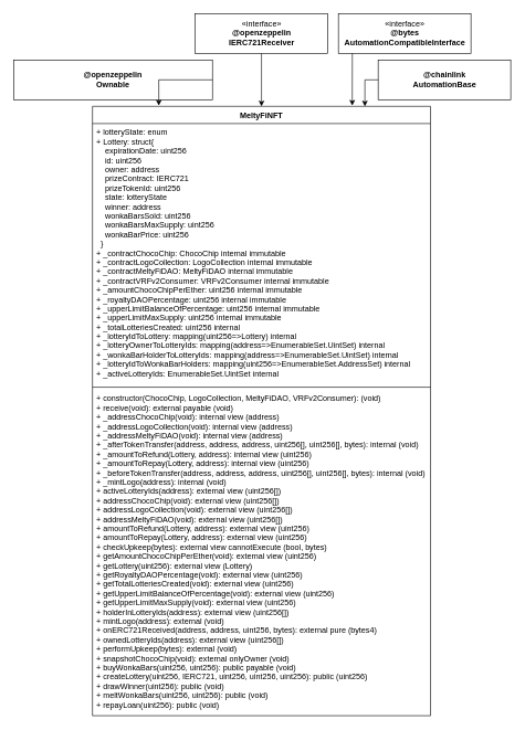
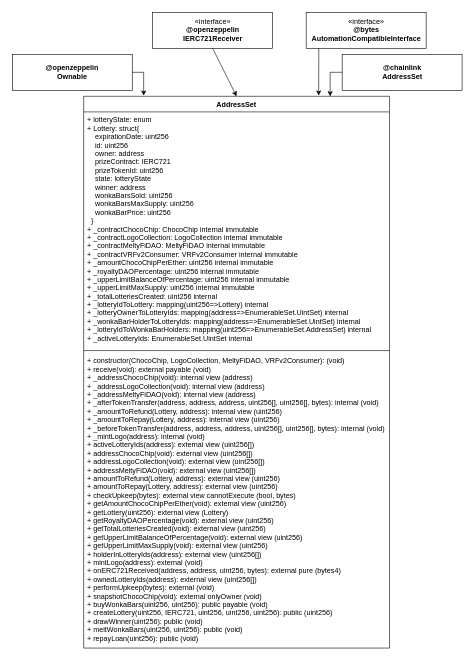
  <mxCell id="0" />
  <mxCell id="1" parent="0" />
- <mxCell id="2" value="MeltyFiNFT" style="swimlane;fontStyle=1;align=center;verticalAlign=top;childLayout=stackLayout;horizontal=1;startSize=26;horizontalStack=0;resizeParent=1;resizeParentMax=0;resizeLast=0;collapsible=1;marginBottom=0;" parent="1" vertex="1"><mxGeometry x="139" y="160" width="510" height="920" as="geometry"><mxRectangle x="159" y="139" width="110" height="30" as="alternateBounds" /></mxGeometry></mxCell>
+ <mxCell id="2" value="AddressSet" style="swimlane;fontStyle=1;align=center;verticalAlign=top;childLayout=stackLayout;horizontal=1;startSize=26;horizontalStack=0;resizeParent=1;resizeParentMax=0;resizeLast=0;collapsible=1;marginBottom=0;" parent="1" vertex="1"><mxGeometry x="139" y="160" width="510" height="920" as="geometry"><mxRectangle x="159" y="139" width="110" height="30" as="alternateBounds" /></mxGeometry></mxCell>
  <mxCell id="3" value="+ lotteryState: enum&#10;+ Lottery: struct{&#10;    expirationDate: uint256&#10;    id: uint256&#10;    owner: address&#10;    prizeContract: IERC721&#10;    prizeTokenId: uint256&#10;    state: lotteryState&#10;    winner: address&#10;    wonkaBarsSold: uint256&#10;    wonkaBarsMaxSupply: uint256&#10;    wonkaBarPrice: uint256&#10;  }&#10;+ _contractChocoChip: ChocoChip internal immutable&#10;+ _contractLogoCollection: LogoCollection internal immutable &#10;+ _contractMeltyFiDAO: MeltyFiDAO internal immutable &#10;+ _contractVRFv2Consumer: VRFv2Consumer internal immutable &#10;+ _amountChocoChipPerEther: uint256 internal immutable &#10;+ _royaltyDAOPercentage: uint256 internal immutable &#10;+ _upperLimitBalanceOfPercentage: uint256 internal immutable &#10;+ _upperLimitMaxSupply: uint256 internal immutable &#10;+ _totalLotteriesCreated: uint256 internal &#10;+ _lotteryIdToLottery: mapping(uint256=&gt;Lottery) internal&#10;+ _lotteryOwnerToLotteryIds: mapping(address=&gt;EnumerableSet.UintSet) internal &#10;+ _wonkaBarHolderToLotteryIds: mapping(address=&gt;EnumerableSet.UintSet) internal&#10;+ _lotteryIdToWonkaBarHolders: mapping(uint256=&gt;EnumerableSet.AddressSet) internal&#10;+ _activeLotteryIds: EnumerableSet.UintSet internal " style="text;strokeColor=none;fillColor=none;align=left;verticalAlign=top;spacingLeft=4;spacingRight=4;overflow=hidden;rotatable=0;points=[[0,0.5],[1,0.5]];portConstraint=eastwest;" parent="2" vertex="1"><mxGeometry y="26" width="510" height="394" as="geometry" /></mxCell>
  <mxCell id="4" value="" style="line;strokeWidth=1;fillColor=none;align=left;verticalAlign=middle;spacingTop=-1;spacingLeft=3;spacingRight=3;rotatable=0;labelPosition=right;points=[];portConstraint=eastwest;strokeColor=inherit;" parent="2" vertex="1"><mxGeometry y="420" width="510" height="8" as="geometry" /></mxCell>
  <mxCell id="5" value="+ constructor(ChocoChip, LogoCollection, MeltyFiDAO, VRFv2Consumer): (void)&#10;+ receive(void): external payable (void)&#10;+ _addressChocoChip(void): internal view (address)&#10;+ _addressLogoCollection(void): internal view (address)&#10;+ _addressMeltyFiDAO(void): internal view (address)&#10;+ _afterTokenTransfer(address, address, address, uint256[], uint256[], bytes): internal (void)&#10;+ _amountToRefund(Lottery, address): internal view (uint256)&#10;+ _amountToRepay(Lottery, address): internal view (uint256)&#10;+ _beforeTokenTransfer(address, address, address, uint256[], uint256[], bytes): internal (void)&#10;+ _mintLogo(address): internal (void)&#10;+ activeLotteryIds(address): external view (uint256[])&#10;+ addressChocoChip(void): external view (uint256[])&#10;+ addressLogoCollection(void): external view (uint256[])&#10;+ addressMeltyFiDAO(void): external view (uint256[])&#10;+ amountToRefund(Lottery, address): external view (uint256)&#10;+ amountToRepay(Lottery, address): external view (uint256)&#10;+ checkUpkeep(bytes): external view cannotExecute (bool, bytes)&#10;+ getAmountChocoChipPerEther(void): external view (uint256)&#10;+ getLottery(uint256): external view (Lottery)&#10;+ getRoyaltyDAOPercentage(void): external view (uint256)&#10;+ getTotalLotteriesCreated(void): external view (uint256)&#10;+ getUpperLimitBalanceOfPercentage(void): external view (uint256)&#10;+ getUpperLimitMaxSupply(void): external view (uint256)&#10;+ holderInLotteryIds(address): external view (uint256[])&#10;+ mintLogo(address): external (void)&#10;+ onERC721Received(address, address, uint256, bytes): external pure (bytes4)&#10;+ ownedLotteryIds(address): external view (uint256[])&#10;+ performUpkeep(bytes): external (void)&#10;+ snapshotChocoChip(void): external onlyOwner (void)&#10;+ buyWonkaBars(uint256, uint256): public payable (void)&#10;+ createLottery(uint256, IERC721, uint256, uint256, uint256): public (uint256) &#10;+ drawWinner(uint256): public (void)&#10;+ meltWonkaBars(uint256, uint256): public (void)&#10;+ repayLoan(uint256): public (void)&#10;" style="text;strokeColor=none;fillColor=none;align=left;verticalAlign=top;spacingLeft=4;spacingRight=4;overflow=hidden;rotatable=0;points=[[0,0.5],[1,0.5]];portConstraint=eastwest;" parent="2" vertex="1"><mxGeometry y="428" width="510" height="492" as="geometry" /></mxCell>
- <mxCell id="6" value="«interface»&lt;br&gt;&lt;b&gt;@openzeppelin&lt;br&gt;IERC721Receiver&lt;/b&gt;" style="html=1;fillColor=none;" parent="1" vertex="1"><mxGeometry x="294" y="20" width="200" height="60" as="geometry" /></mxCell>
- <mxCell id="7" value="&lt;b style=&quot;border-color: var(--border-color);&quot;&gt;@chainlink&lt;br style=&quot;border-color: var(--border-color);&quot;&gt;AutomationBase&lt;/b&gt;" style="html=1;fillColor=none;" parent="1" vertex="1"><mxGeometry x="570" y="90" width="200" height="60" as="geometry" /></mxCell>
+ <mxCell id="6" value="«interface»&lt;br&gt;&lt;b&gt;@openzeppelin&lt;br&gt;IERC721Receiver&lt;/b&gt;" style="html=1;fillColor=none;" parent="1" vertex="1"><mxGeometry x="254" y="20" width="200" height="60" as="geometry" /></mxCell>
+ <mxCell id="7" value="&lt;b style=&quot;border-color: var(--border-color);&quot;&gt;@chainlink&lt;br style=&quot;border-color: var(--border-color);&quot;&gt;AddressSet&lt;/b&gt;" style="html=1;fillColor=none;" parent="1" vertex="1"><mxGeometry x="570" y="90" width="200" height="60" as="geometry" /></mxCell>
  <mxCell id="8" value="&lt;b style=&quot;border-color: var(--border-color);&quot;&gt;&lt;span style=&quot;font-weight: 400;&quot;&gt;«interface»&lt;/span&gt;&lt;br style=&quot;border-color: var(--border-color); font-weight: 400;&quot;&gt;@bytes&lt;br style=&quot;border-color: var(--border-color);&quot;&gt;AutomationCompatibleInterface&lt;/b&gt;" style="html=1;fillColor=none;" parent="1" vertex="1"><mxGeometry x="510" y="20" width="200" height="60" as="geometry" /></mxCell>
  <mxCell id="9" value="" style="endArrow=classic;html=1;rounded=0;entryX=0.157;entryY=-0.001;entryDx=0;entryDy=0;entryPerimeter=0;exitX=1;exitY=0.5;exitDx=0;exitDy=0;" parent="1" source="13" edge="1"><mxGeometry width="50" height="50" relative="1" as="geometry"><mxPoint x="220" y="125" as="sourcePoint" /><mxPoint x="239.07" y="158.97" as="targetPoint" /><Array as="points"><mxPoint x="239" y="120" /></Array></mxGeometry></mxCell>
  <mxCell id="10" value="" style="endArrow=classic;html=1;rounded=0;exitX=0.105;exitY=1;exitDx=0;exitDy=0;entryX=0.237;entryY=-0.002;entryDx=0;entryDy=0;exitPerimeter=0;entryPerimeter=0;" parent="1" source="8" edge="1"><mxGeometry width="50" height="50" relative="1" as="geometry"><mxPoint x="530" y="90" as="sourcePoint" /><mxPoint x="530.87" y="158.94" as="targetPoint" /></mxGeometry></mxCell>
  <mxCell id="11" value="" style="endArrow=classic;html=1;rounded=0;exitX=0;exitY=0.5;exitDx=0;exitDy=0;" parent="1" edge="1"><mxGeometry width="50" height="50" relative="1" as="geometry"><mxPoint x="570" y="120" as="sourcePoint" /><mxPoint x="550" y="160" as="targetPoint" /><Array as="points"><mxPoint x="550" y="120" /></Array></mxGeometry></mxCell>
  <mxCell id="12" value="" style="endArrow=classic;html=1;rounded=0;exitX=0.5;exitY=1;exitDx=0;exitDy=0;entryX=0.5;entryY=0;entryDx=0;entryDy=0;" parent="1" source="6" target="2" edge="1"><mxGeometry width="50" height="50" relative="1" as="geometry"><mxPoint x="370" y="210" as="sourcePoint" /><mxPoint x="420" y="160" as="targetPoint" /></mxGeometry></mxCell>
- <mxCell id="13" value="&lt;b style=&quot;border-color: var(--border-color);&quot;&gt;@openzeppelin&lt;br style=&quot;border-color: var(--border-color);&quot;&gt;Ownable&lt;/b&gt;" style="rounded=0;whiteSpace=wrap;html=1;fillColor=none;" parent="1" vertex="1"><mxGeometry x="20" y="90" width="300" height="60" as="geometry" /></mxCell>
+ <mxCell id="13" value="&lt;b style=&quot;border-color: var(--border-color);&quot;&gt;@openzeppelin&lt;br style=&quot;border-color: var(--border-color);&quot;&gt;Ownable&lt;/b&gt;" style="rounded=0;whiteSpace=wrap;html=1;fillColor=none;" parent="1" vertex="1"><mxGeometry x="20" y="90" width="200" height="60" as="geometry" /></mxCell>
